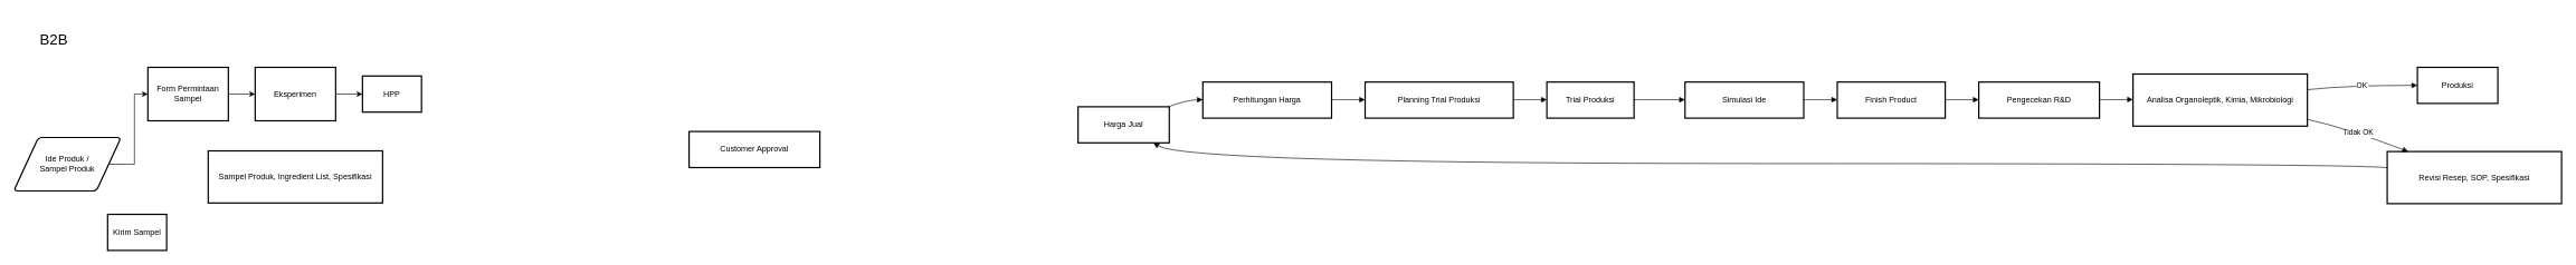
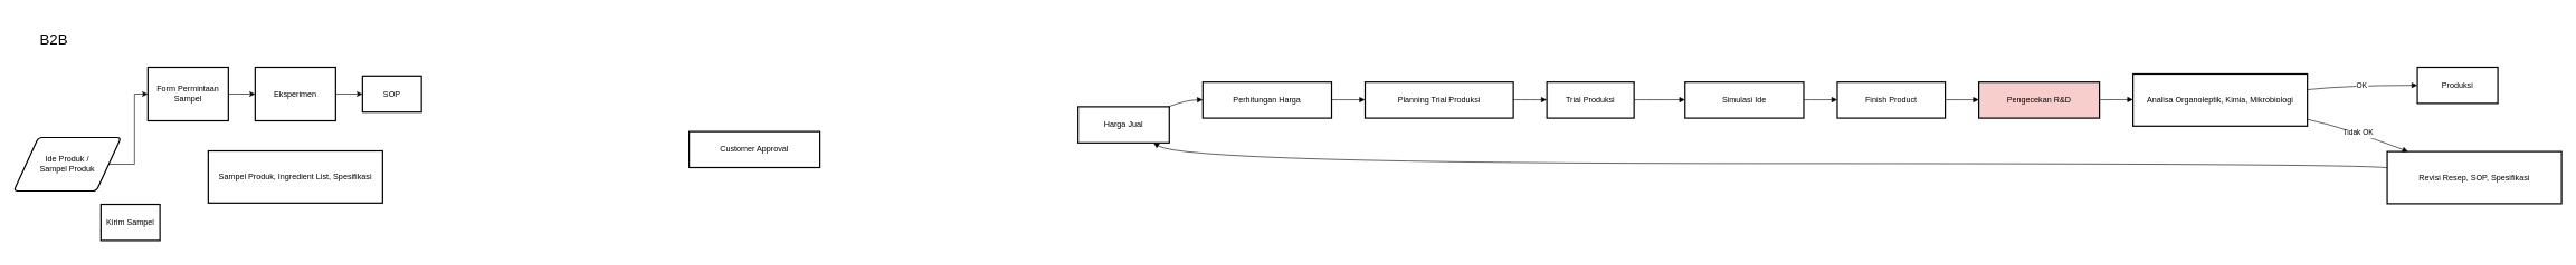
  <mxCell id="0" />
  <mxCell id="1" parent="0" />
  <mxCell id="2" style="edgeStyle=orthogonalEdgeStyle;rounded=0;orthogonalLoop=1;jettySize=auto;html=1;exitX=1;exitY=0.5;exitDx=0;exitDy=0;entryX=0;entryY=0.5;entryDx=0;entryDy=0;" edge="1" parent="1" source="3" target="29"><mxGeometry relative="1" as="geometry" /></mxCell>
  <mxCell id="3" value="Form Permintaan Sampel" style="whiteSpace=wrap;strokeWidth=2;" parent="1" vertex="1"><mxGeometry x="220" y="100" width="120" height="80" as="geometry" /></mxCell>
  <mxCell id="4" value="Sampel Produk, Ingredient List, Spesifikasi" style="whiteSpace=wrap;strokeWidth=2;" parent="1" vertex="1"><mxGeometry x="310" y="225" width="260" height="78" as="geometry" /></mxCell>
- <mxCell id="5" value="HPP" style="whiteSpace=wrap;strokeWidth=2;" parent="1" vertex="1"><mxGeometry x="540" y="113" width="88" height="54" as="geometry" /></mxCell>
+ <mxCell id="5" value="SOP" style="whiteSpace=wrap;strokeWidth=2;" parent="1" vertex="1"><mxGeometry x="540" y="113" width="88" height="54" as="geometry" /></mxCell>
  <mxCell id="6" value="Customer Approval" style="whiteSpace=wrap;strokeWidth=2;" parent="1" vertex="1"><mxGeometry x="1027" y="196" width="195" height="54" as="geometry" /></mxCell>
  <mxCell id="7" value="Revisi Resep, SOP, Spesifikasi" style="whiteSpace=wrap;strokeWidth=2;" parent="1" vertex="1"><mxGeometry x="3559" y="226" width="260" height="78" as="geometry" /></mxCell>
  <mxCell id="8" value="Harga Jual" style="whiteSpace=wrap;strokeWidth=2;" parent="1" vertex="1"><mxGeometry x="1607" y="159" width="136" height="54" as="geometry" /></mxCell>
  <mxCell id="9" value="Perhitungan Harga" style="whiteSpace=wrap;strokeWidth=2;" parent="1" vertex="1"><mxGeometry x="1793" y="122" width="192" height="54" as="geometry" /></mxCell>
  <mxCell id="10" value="Planning Trial Produksi" style="whiteSpace=wrap;strokeWidth=2;" parent="1" vertex="1"><mxGeometry x="2035" y="122" width="221" height="54" as="geometry" /></mxCell>
  <mxCell id="11" value="Trial Produksi" style="whiteSpace=wrap;strokeWidth=2;" parent="1" vertex="1"><mxGeometry x="2306" y="122" width="130" height="54" as="geometry" /></mxCell>
  <mxCell id="12" value="Simulasi Ide" style="whiteSpace=wrap;strokeWidth=2;" parent="1" vertex="1"><mxGeometry x="2512" y="122" width="177" height="54" as="geometry" /></mxCell>
  <mxCell id="13" value="Finish Product" style="whiteSpace=wrap;strokeWidth=2;" parent="1" vertex="1"><mxGeometry x="2739" y="122" width="161" height="54" as="geometry" /></mxCell>
- <mxCell id="14" value="Pengecekan R&amp;D" style="whiteSpace=wrap;strokeWidth=2;" parent="1" vertex="1"><mxGeometry x="2950" y="122" width="180" height="54" as="geometry" /></mxCell>
+ <mxCell id="14" value="Pengecekan R&amp;D" style="whiteSpace=wrap;strokeWidth=2;fillColor=#f8cecc;" parent="1" vertex="1"><mxGeometry x="2950" y="122" width="180" height="54" as="geometry" /></mxCell>
  <mxCell id="15" value="Analisa Organoleptik, Kimia, Mikrobiologi" style="whiteSpace=wrap;strokeWidth=2;" parent="1" vertex="1"><mxGeometry x="3180" y="110" width="260" height="78" as="geometry" /></mxCell>
  <mxCell id="16" value="Produksi" style="whiteSpace=wrap;strokeWidth=2;" parent="1" vertex="1"><mxGeometry x="3604" y="100" width="120" height="54" as="geometry" /></mxCell>
  <mxCell id="17" value="" style="curved=1;startArrow=none;endArrow=block;exitX=0;exitY=0.31;entryX=0.82;entryY=0.99;rounded=0;" parent="1" source="7" target="8" edge="1"><mxGeometry relative="1" as="geometry"><Array as="points"><mxPoint x="3499" y="244" /><mxPoint x="1768" y="244" /></Array></mxGeometry></mxCell>
  <mxCell id="18" value="" style="curved=1;startArrow=none;endArrow=block;exitX=1;exitY=-0.01;entryX=0;entryY=0.49;rounded=0;" parent="1" source="8" target="9" edge="1"><mxGeometry relative="1" as="geometry"><Array as="points"><mxPoint x="1768" y="149" /></Array></mxGeometry></mxCell>
  <mxCell id="19" value="" style="curved=1;startArrow=none;endArrow=block;exitX=1;exitY=0.49;entryX=0;entryY=0.49;rounded=0;" parent="1" source="9" target="10" edge="1"><mxGeometry relative="1" as="geometry"><Array as="points" /></mxGeometry></mxCell>
  <mxCell id="20" value="" style="curved=1;startArrow=none;endArrow=block;exitX=1;exitY=0.49;entryX=0;entryY=0.49;rounded=0;" parent="1" source="10" target="11" edge="1"><mxGeometry relative="1" as="geometry"><Array as="points" /></mxGeometry></mxCell>
  <mxCell id="21" value="" style="curved=1;startArrow=none;endArrow=block;exitX=1;exitY=0.49;entryX=0;entryY=0.49;rounded=0;" parent="1" source="11" target="12" edge="1"><mxGeometry relative="1" as="geometry"><Array as="points" /></mxGeometry></mxCell>
  <mxCell id="22" value="" style="curved=1;startArrow=none;endArrow=block;exitX=1;exitY=0.49;entryX=0;entryY=0.49;rounded=0;" parent="1" source="12" target="13" edge="1"><mxGeometry relative="1" as="geometry"><Array as="points" /></mxGeometry></mxCell>
  <mxCell id="23" value="" style="curved=1;startArrow=none;endArrow=block;exitX=1;exitY=0.49;entryX=0;entryY=0.49;rounded=0;" parent="1" source="13" target="14" edge="1"><mxGeometry relative="1" as="geometry"><Array as="points" /></mxGeometry></mxCell>
  <mxCell id="24" value="" style="curved=1;startArrow=none;endArrow=block;exitX=1;exitY=0.49;entryX=0;entryY=0.49;rounded=0;" parent="1" source="14" target="15" edge="1"><mxGeometry relative="1" as="geometry"><Array as="points" /></mxGeometry></mxCell>
  <mxCell id="25" value="OK" style="curved=1;startArrow=none;endArrow=block;exitX=1;exitY=0.3;entryX=0;entryY=0.5;rounded=0;" parent="1" source="15" target="16" edge="1"><mxGeometry relative="1" as="geometry"><Array as="points"><mxPoint x="3499" y="127" /></Array></mxGeometry></mxCell>
  <mxCell id="26" value="Tidak OK" style="curved=1;startArrow=none;endArrow=block;exitX=1;exitY=0.87;entryX=0.12;entryY=0;rounded=0;" parent="1" source="15" target="7" edge="1"><mxGeometry relative="1" as="geometry"><Array as="points"><mxPoint x="3499" y="191" /></Array></mxGeometry></mxCell>
  <mxCell id="27" value="&lt;font style=&quot;font-size: 22px;&quot;&gt;B2B&lt;/font&gt;" style="text;html=1;align=center;verticalAlign=middle;whiteSpace=wrap;rounded=0;" vertex="1" parent="1"><mxGeometry x="20" y="20" width="120" height="80" as="geometry" /></mxCell>
  <mxCell id="28" style="edgeStyle=orthogonalEdgeStyle;rounded=0;orthogonalLoop=1;jettySize=auto;html=1;exitX=1;exitY=0.5;exitDx=0;exitDy=0;entryX=0;entryY=0.5;entryDx=0;entryDy=0;" edge="1" parent="1" source="29" target="5"><mxGeometry relative="1" as="geometry" /></mxCell>
  <mxCell id="29" value="Eksperimen" style="whiteSpace=wrap;strokeWidth=2;" vertex="1" parent="1"><mxGeometry x="380" y="100" width="120" height="80" as="geometry" /></mxCell>
  <mxCell id="30" style="edgeStyle=orthogonalEdgeStyle;rounded=0;orthogonalLoop=1;jettySize=auto;html=1;exitX=1;exitY=0.5;exitDx=0;exitDy=0;entryX=0;entryY=0.5;entryDx=0;entryDy=0;" edge="1" parent="1" source="31" target="3"><mxGeometry relative="1" as="geometry" /></mxCell>
  <mxCell id="31" value="Ide Produk /&lt;br style=&quot;padding: 0px; margin: 0px;&quot;&gt;Sampel Produk" style="shape=parallelogram;html=1;strokeWidth=2;perimeter=parallelogramPerimeter;whiteSpace=wrap;rounded=1;arcSize=12;size=0.23;" vertex="1" parent="1"><mxGeometry x="20" y="205" width="160" height="80" as="geometry" /></mxCell>
- <mxCell id="32" value="Kirim Sampel" style="whiteSpace=wrap;strokeWidth=2;" vertex="1" parent="1"><mxGeometry x="160" y="320" width="88" height="54" as="geometry" /></mxCell>
+ <mxCell id="32" value="Kirim Sampel" style="whiteSpace=wrap;strokeWidth=2;" vertex="1" parent="1"><mxGeometry x="150" y="305" width="88" height="54" as="geometry" /></mxCell>
